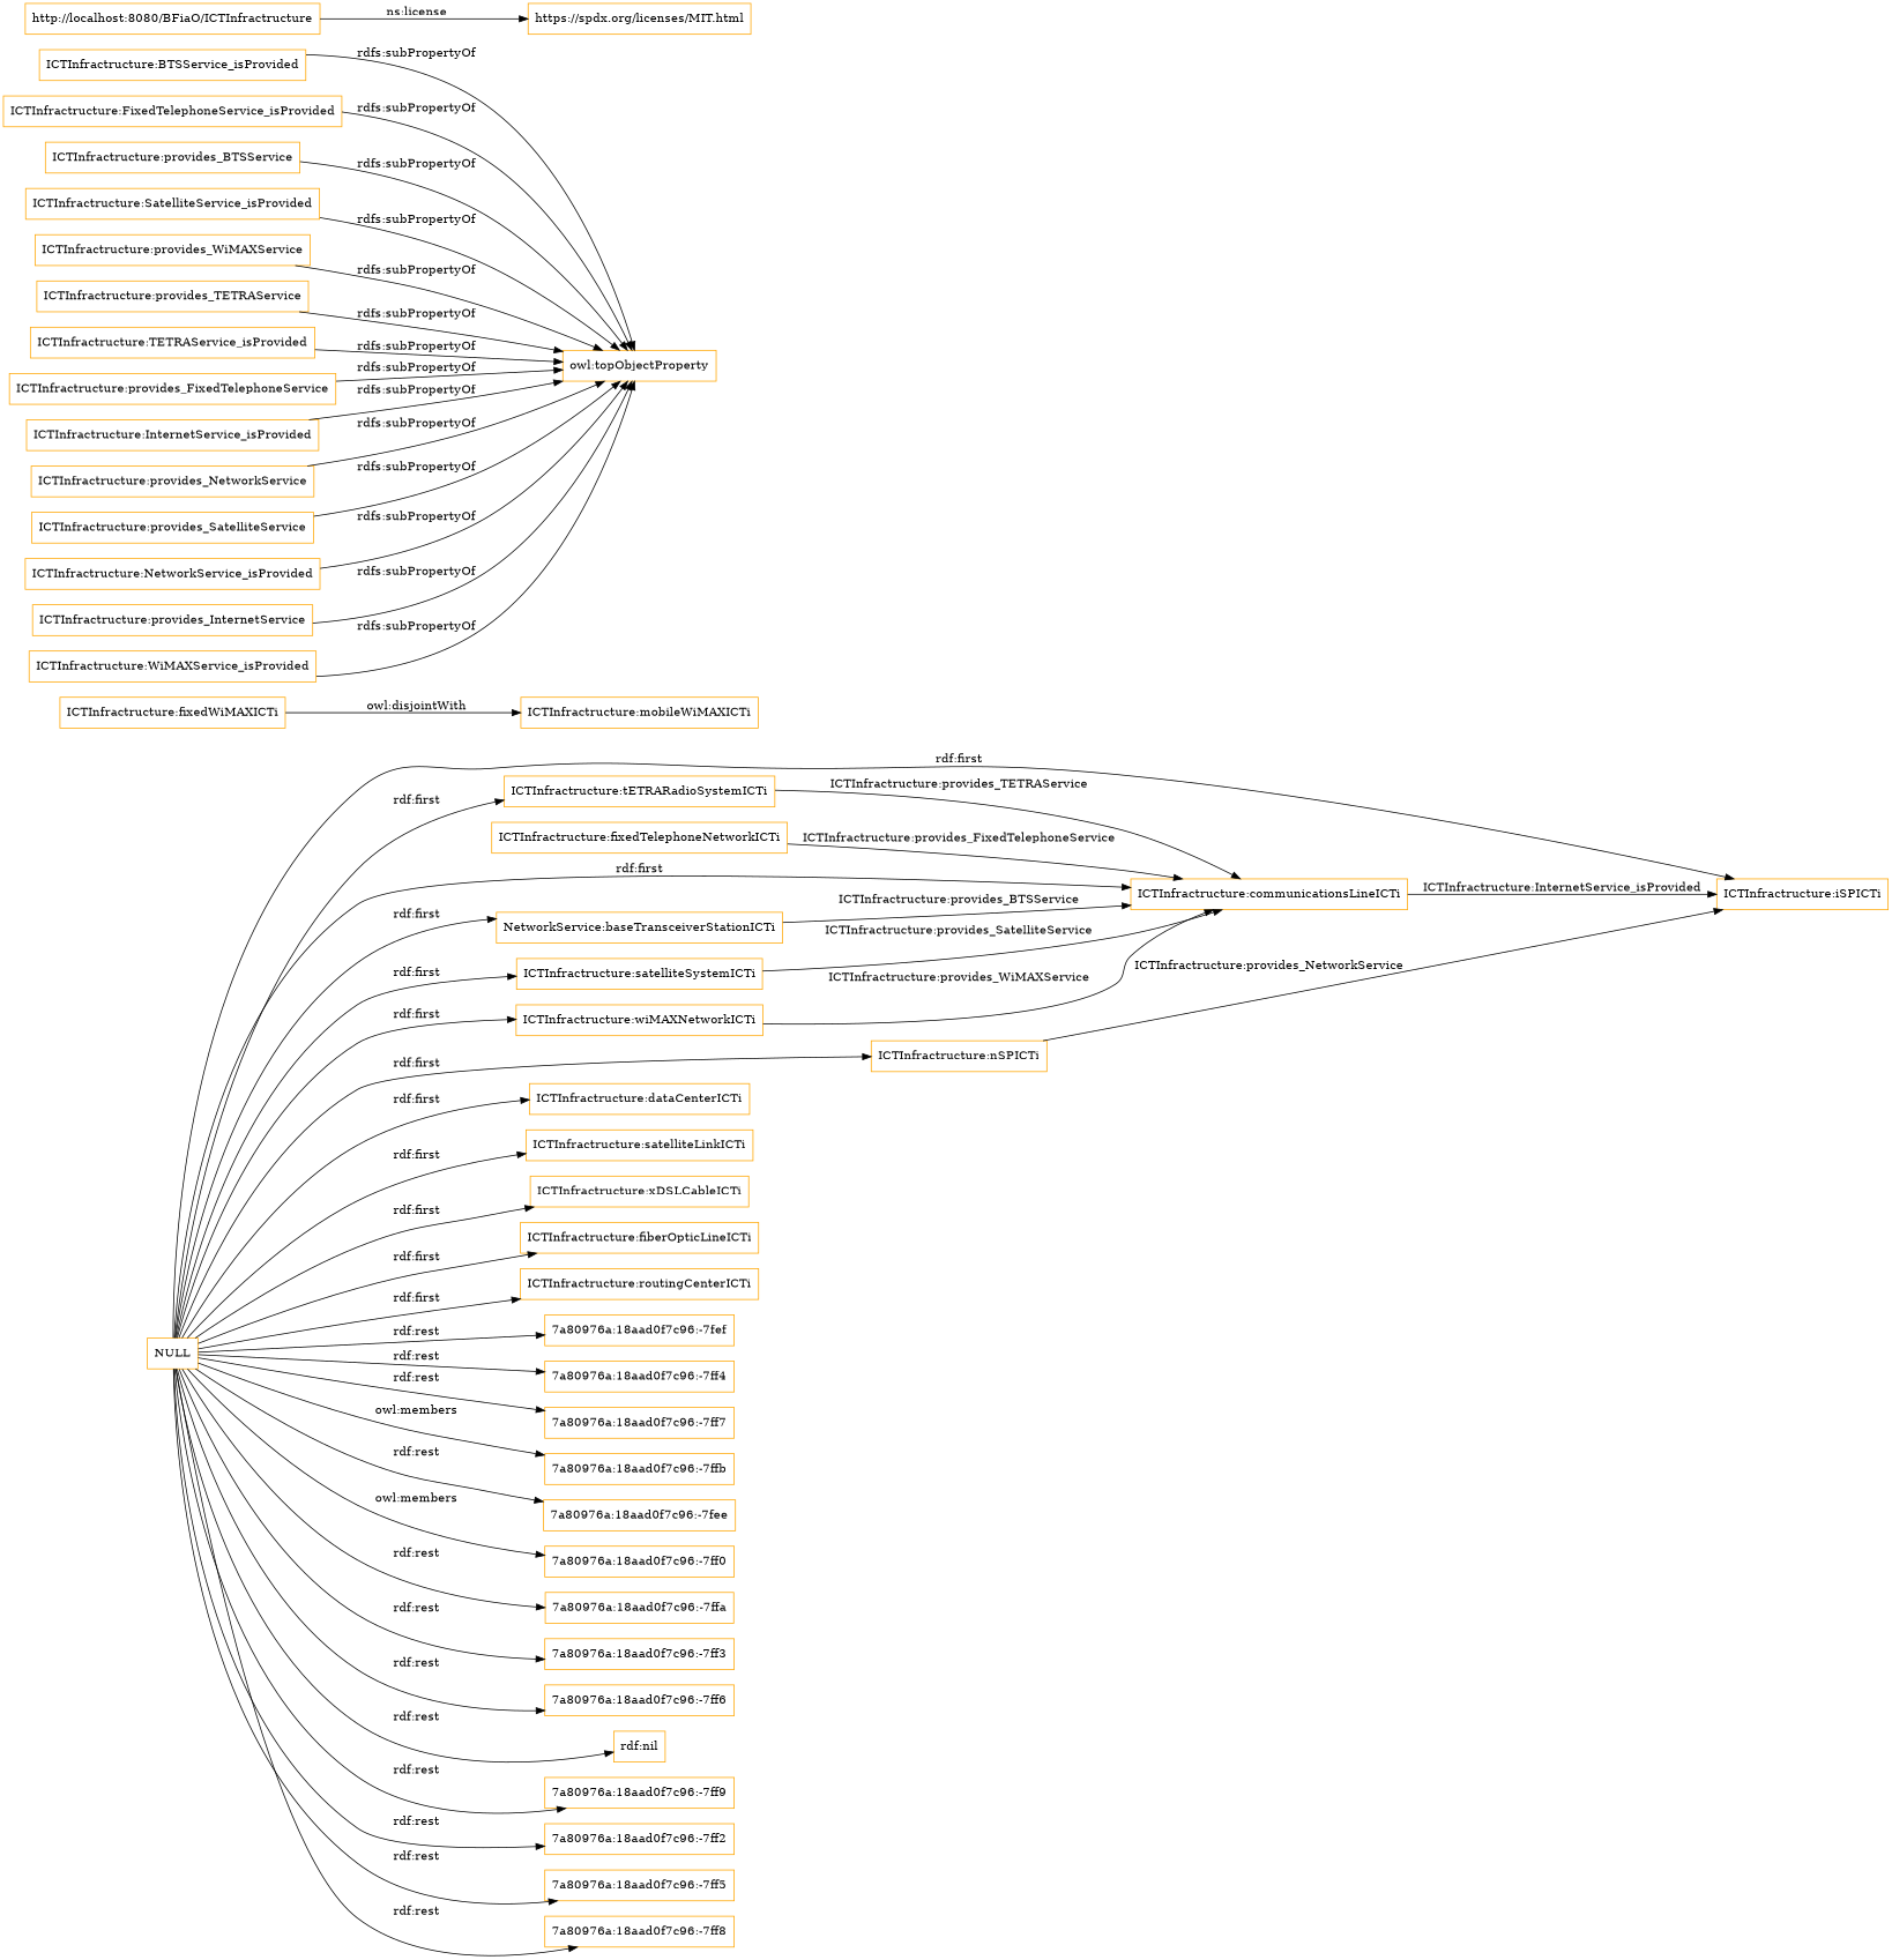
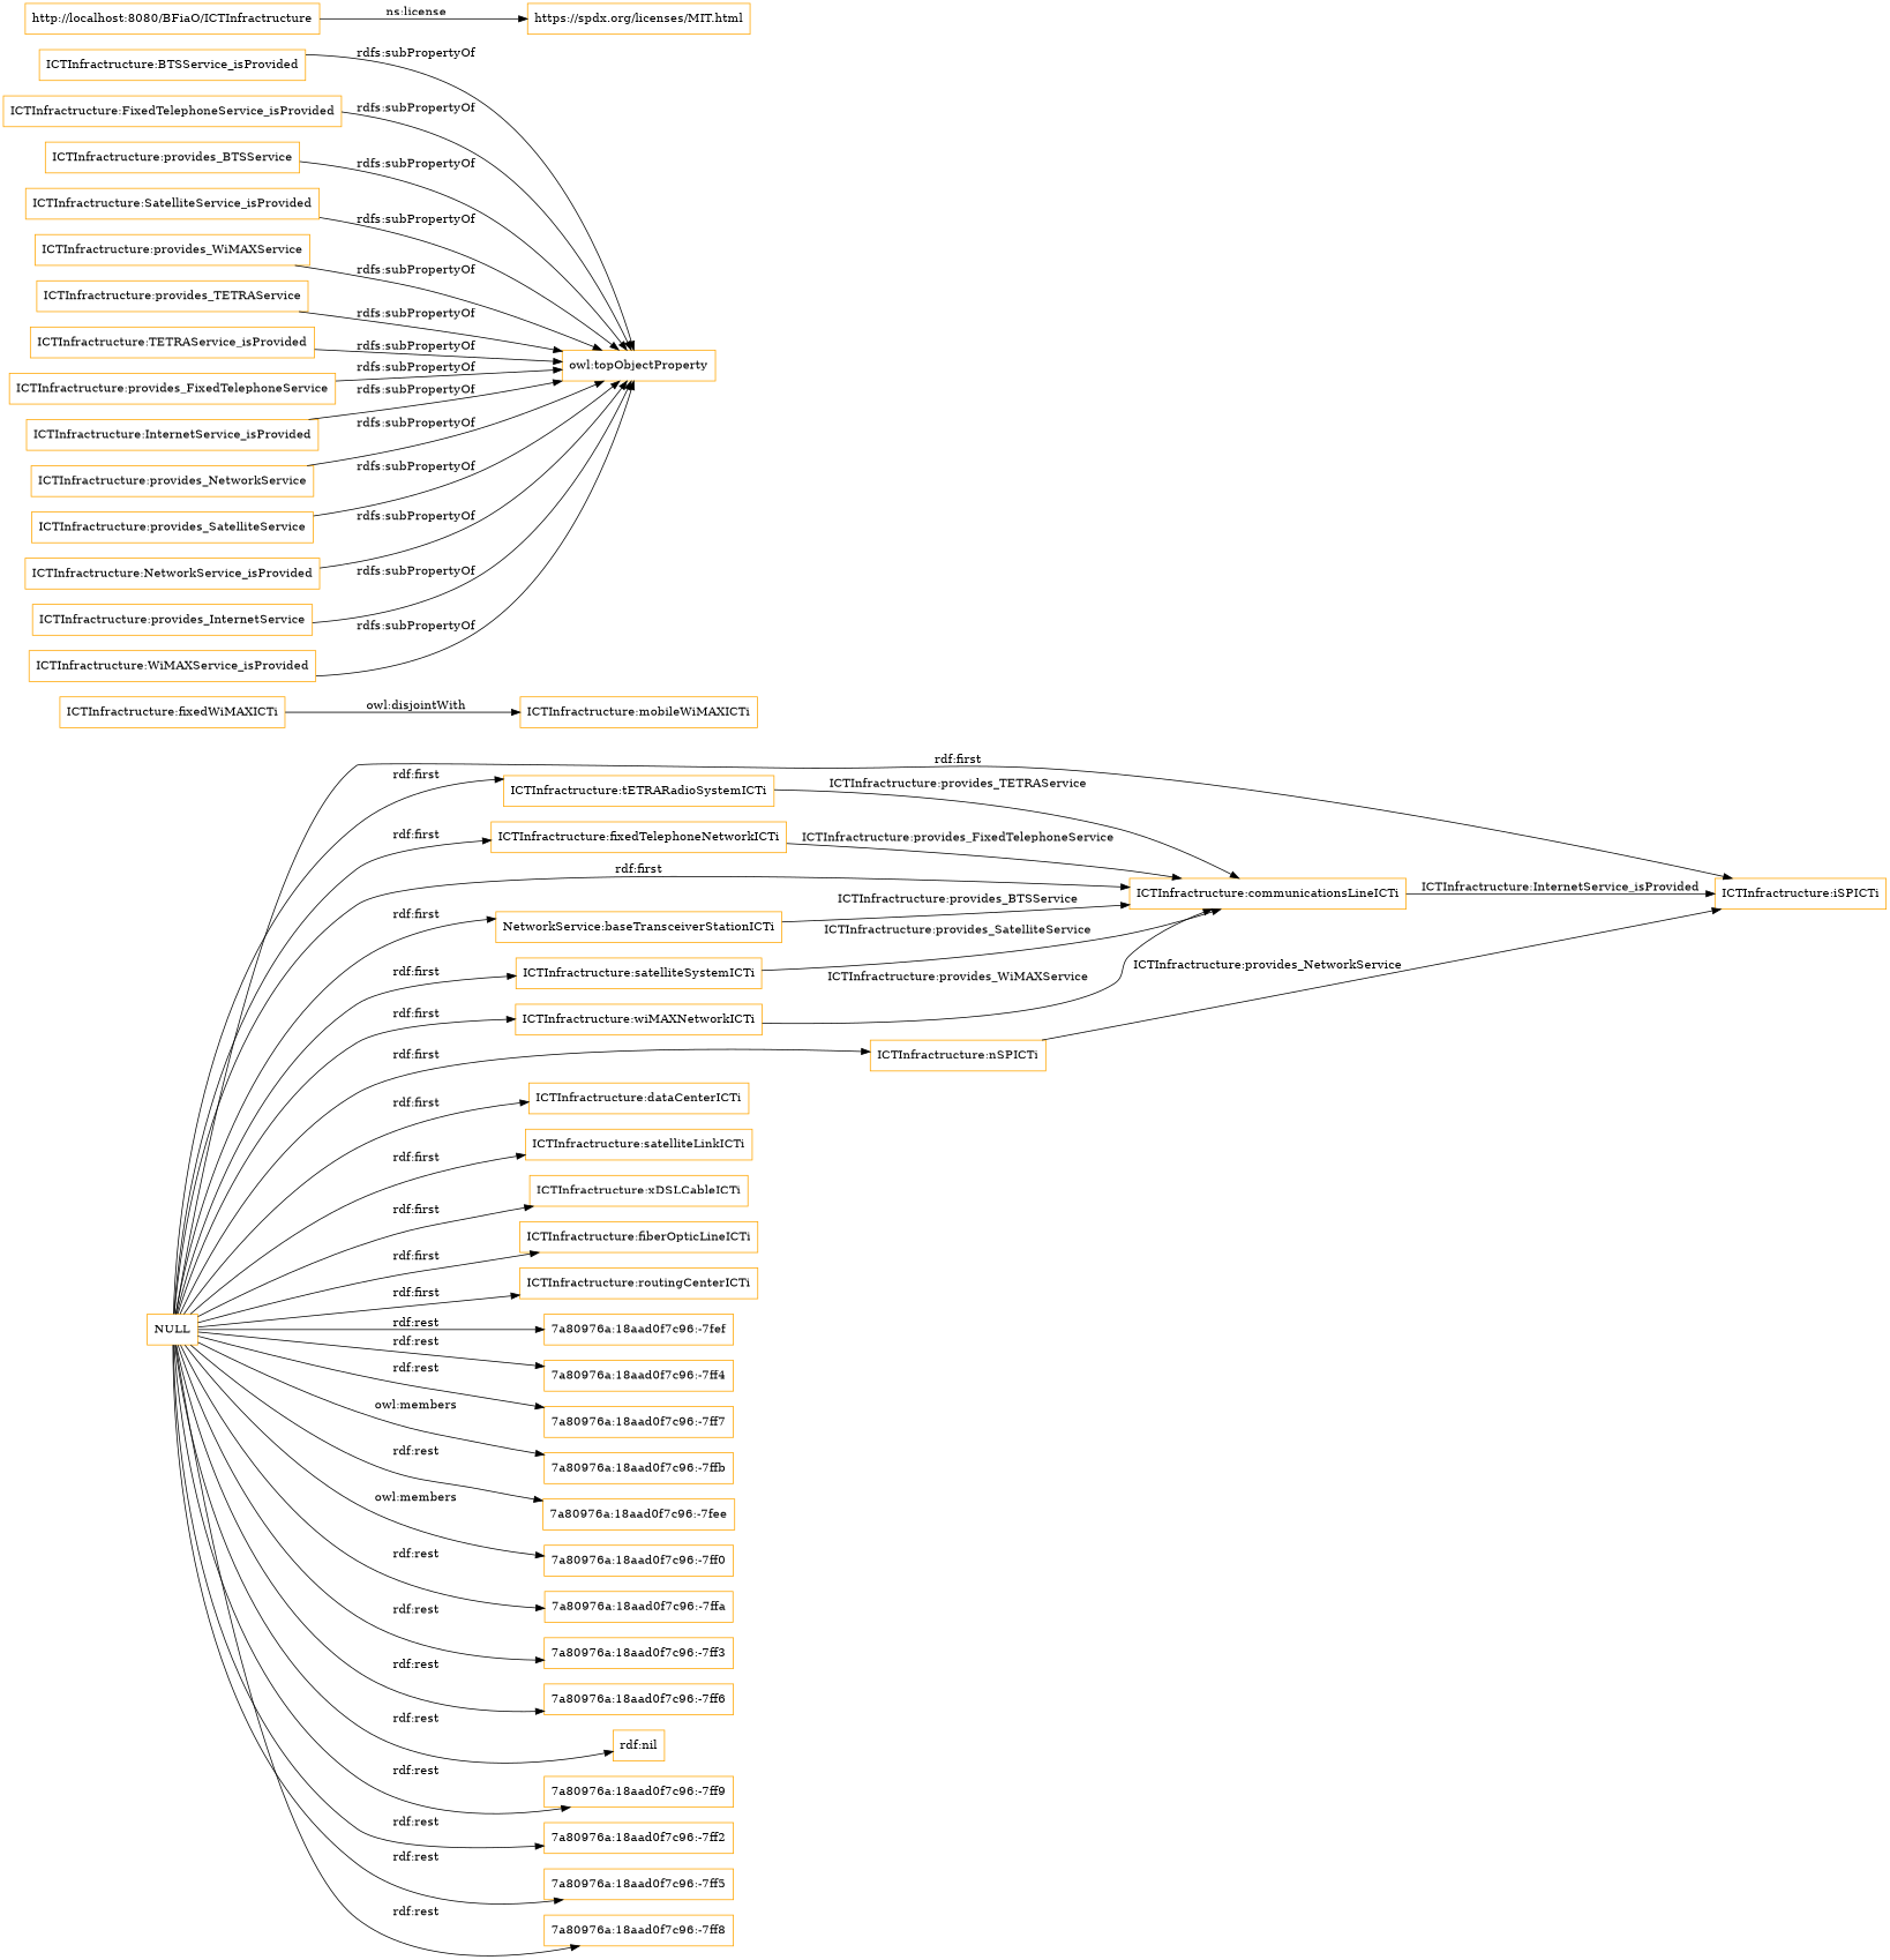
  digraph {
    rankdir=LR
    node [color=orange shape=rectangle]
    "ICTInfractructure:fixedTelephoneNetworkICTi"
    "ICTInfractructure:communicationsLineICTi"
    "ICTInfractructure:iSPICTi"
    "ICTInfractructure:fixedWiMAXICTi"
    "ICTInfractructure:mobileWiMAXICTi"
    "ICTInfractructure:satelliteSystemICTi"
    "ICTInfractructure:wiMAXNetworkICTi"
    "ICTInfractructure:tETRARadioSystemICTi"
    n9 [label="NetworkService:baseTransceiverStationICTi"]
    "ICTInfractructure:nSPICTi"
    "ICTInfractructure:BTSService_isProvided"
    "owl:topObjectProperty"
    "ICTInfractructure:FixedTelephoneService_isProvided"
    "ICTInfractructure:provides_BTSService"
    "ICTInfractructure:SatelliteService_isProvided"
    "ICTInfractructure:provides_WiMAXService"
    "ICTInfractructure:provides_TETRAService"
    "ICTInfractructure:TETRAService_isProvided"
    "http://localhost:8080/BFiaO/ICTInfractructure"
    "https://spdx.org/licenses/MIT.html"
    "ICTInfractructure:provides_FixedTelephoneService"
    "ICTInfractructure:InternetService_isProvided"
    "ICTInfractructure:provides_NetworkService"
    "ICTInfractructure:provides_SatelliteService"
    "ICTInfractructure:NetworkService_isProvided"
    "ICTInfractructure:provides_InternetService"
    NULL
    "ICTInfractructure:dataCenterICTi"
    "ICTInfractructure:satelliteLinkICTi"
    "ICTInfractructure:xDSLCableICTi"
    "ICTInfractructure:fiberOpticLineICTi"
    "ICTInfractructure:routingCenterICTi"
    "7a80976a:18aad0f7c96:-7fef"
    "7a80976a:18aad0f7c96:-7ff4"
    "7a80976a:18aad0f7c96:-7ff7"
    "7a80976a:18aad0f7c96:-7ffb"
    "7a80976a:18aad0f7c96:-7fee"
    "7a80976a:18aad0f7c96:-7ff0"
    "7a80976a:18aad0f7c96:-7ffa"
    "7a80976a:18aad0f7c96:-7ff3"
    "7a80976a:18aad0f7c96:-7ff6"
    "rdf:nil"
    "7a80976a:18aad0f7c96:-7ff9"
    "7a80976a:18aad0f7c96:-7ff2"
    "7a80976a:18aad0f7c96:-7ff5"
    "7a80976a:18aad0f7c96:-7ff8"
    "ICTInfractructure:WiMAXService_isProvided"
    "ICTInfractructure:fixedTelephoneNetworkICTi" -> "ICTInfractructure:communicationsLineICTi" [label="ICTInfractructure:provides_FixedTelephoneService"]
    "ICTInfractructure:communicationsLineICTi" -> "ICTInfractructure:iSPICTi" [label="ICTInfractructure:InternetService_isProvided"]
    "ICTInfractructure:fixedWiMAXICTi" -> "ICTInfractructure:mobileWiMAXICTi" [label="owl:disjointWith"]
    "ICTInfractructure:satelliteSystemICTi" -> "ICTInfractructure:communicationsLineICTi" [label="ICTInfractructure:provides_SatelliteService"]
    "ICTInfractructure:wiMAXNetworkICTi" -> "ICTInfractructure:communicationsLineICTi" [label="ICTInfractructure:provides_WiMAXService"]
    "ICTInfractructure:tETRARadioSystemICTi" -> "ICTInfractructure:communicationsLineICTi" [label="ICTInfractructure:provides_TETRAService"]
    n9 -> "ICTInfractructure:communicationsLineICTi" [label="ICTInfractructure:provides_BTSService"]
    "ICTInfractructure:nSPICTi" -> "ICTInfractructure:iSPICTi" [label="ICTInfractructure:provides_NetworkService"]
    "ICTInfractructure:BTSService_isProvided" -> "owl:topObjectProperty" [label="rdfs:subPropertyOf"]
    "ICTInfractructure:FixedTelephoneService_isProvided" -> "owl:topObjectProperty" [label="rdfs:subPropertyOf"]
    "ICTInfractructure:provides_BTSService" -> "owl:topObjectProperty" [label="rdfs:subPropertyOf"]
    "ICTInfractructure:SatelliteService_isProvided" -> "owl:topObjectProperty" [label="rdfs:subPropertyOf"]
    "ICTInfractructure:provides_WiMAXService" -> "owl:topObjectProperty" [label="rdfs:subPropertyOf"]
    "ICTInfractructure:provides_TETRAService" -> "owl:topObjectProperty" [label="rdfs:subPropertyOf"]
    "ICTInfractructure:TETRAService_isProvided" -> "owl:topObjectProperty" [label="rdfs:subPropertyOf"]
    "http://localhost:8080/BFiaO/ICTInfractructure" -> "https://spdx.org/licenses/MIT.html" [label="ns:license"]
    "ICTInfractructure:provides_FixedTelephoneService" -> "owl:topObjectProperty" [label="rdfs:subPropertyOf"]
    "ICTInfractructure:InternetService_isProvided" -> "owl:topObjectProperty" [label="rdfs:subPropertyOf"]
    "ICTInfractructure:provides_NetworkService" -> "owl:topObjectProperty" [label="rdfs:subPropertyOf"]
    "ICTInfractructure:provides_SatelliteService" -> "owl:topObjectProperty" [label="rdfs:subPropertyOf"]
    "ICTInfractructure:NetworkService_isProvided" -> "owl:topObjectProperty" [label="rdfs:subPropertyOf"]
    "ICTInfractructure:provides_InternetService" -> "owl:topObjectProperty" [label="rdfs:subPropertyOf"]
+   NULL -> "ICTInfractructure:fixedTelephoneNetworkICTi" [label="rdf:first"]
    NULL -> "ICTInfractructure:communicationsLineICTi" [label="rdf:first"]
    NULL -> "ICTInfractructure:iSPICTi" [label="rdf:first"]
    NULL -> "ICTInfractructure:satelliteSystemICTi" [label="rdf:first"]
    NULL -> "ICTInfractructure:wiMAXNetworkICTi" [label="rdf:first"]
    NULL -> "ICTInfractructure:tETRARadioSystemICTi" [label="rdf:first"]
    NULL -> n9 [label="rdf:first"]
    NULL -> "ICTInfractructure:nSPICTi" [label="rdf:first"]
    NULL -> "ICTInfractructure:dataCenterICTi" [label="rdf:first"]
    NULL -> "ICTInfractructure:satelliteLinkICTi" [label="rdf:first"]
    NULL -> "ICTInfractructure:xDSLCableICTi" [label="rdf:first"]
    NULL -> "ICTInfractructure:fiberOpticLineICTi" [label="rdf:first"]
    NULL -> "ICTInfractructure:routingCenterICTi" [label="rdf:first"]
    NULL -> "7a80976a:18aad0f7c96:-7fef" [label="rdf:rest"]
    NULL -> "7a80976a:18aad0f7c96:-7ff4" [label="rdf:rest"]
    NULL -> "7a80976a:18aad0f7c96:-7ff7" [label="rdf:rest"]
    NULL -> "7a80976a:18aad0f7c96:-7ffb" [label="owl:members"]
    NULL -> "7a80976a:18aad0f7c96:-7fee" [label="rdf:rest"]
    NULL -> "7a80976a:18aad0f7c96:-7ff0" [label="owl:members"]
    NULL -> "7a80976a:18aad0f7c96:-7ffa" [label="rdf:rest"]
    NULL -> "7a80976a:18aad0f7c96:-7ff3" [label="rdf:rest"]
    NULL -> "7a80976a:18aad0f7c96:-7ff6" [label="rdf:rest"]
    NULL -> "rdf:nil" [label="rdf:rest"]
    NULL -> "7a80976a:18aad0f7c96:-7ff9" [label="rdf:rest"]
    NULL -> "7a80976a:18aad0f7c96:-7ff2" [label="rdf:rest"]
    NULL -> "7a80976a:18aad0f7c96:-7ff5" [label="rdf:rest"]
    NULL -> "7a80976a:18aad0f7c96:-7ff8" [label="rdf:rest"]
    "ICTInfractructure:WiMAXService_isProvided" -> "owl:topObjectProperty" [label="rdfs:subPropertyOf"]
  }
